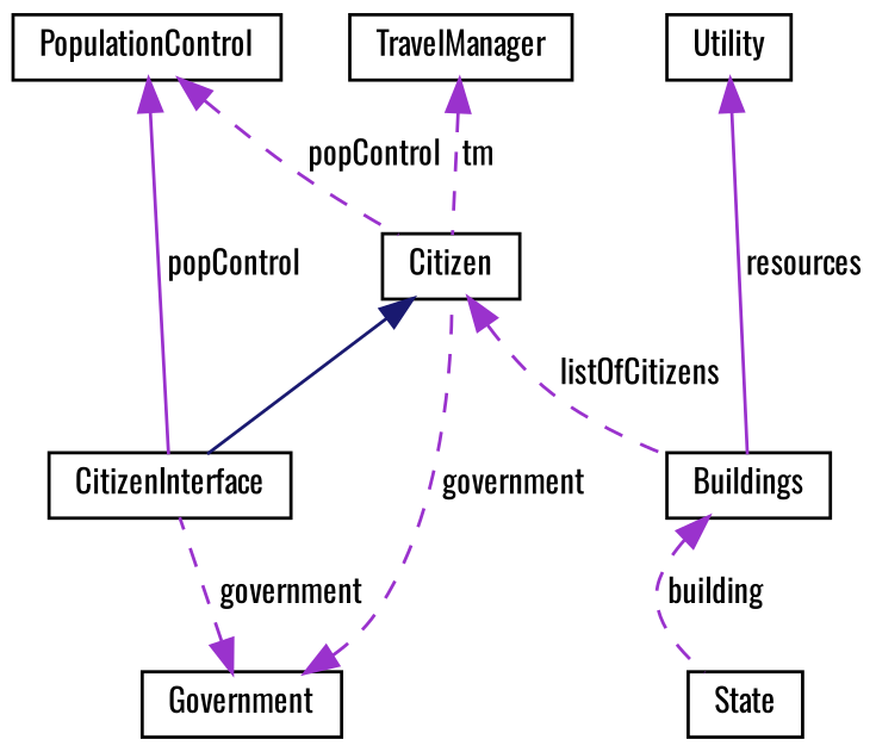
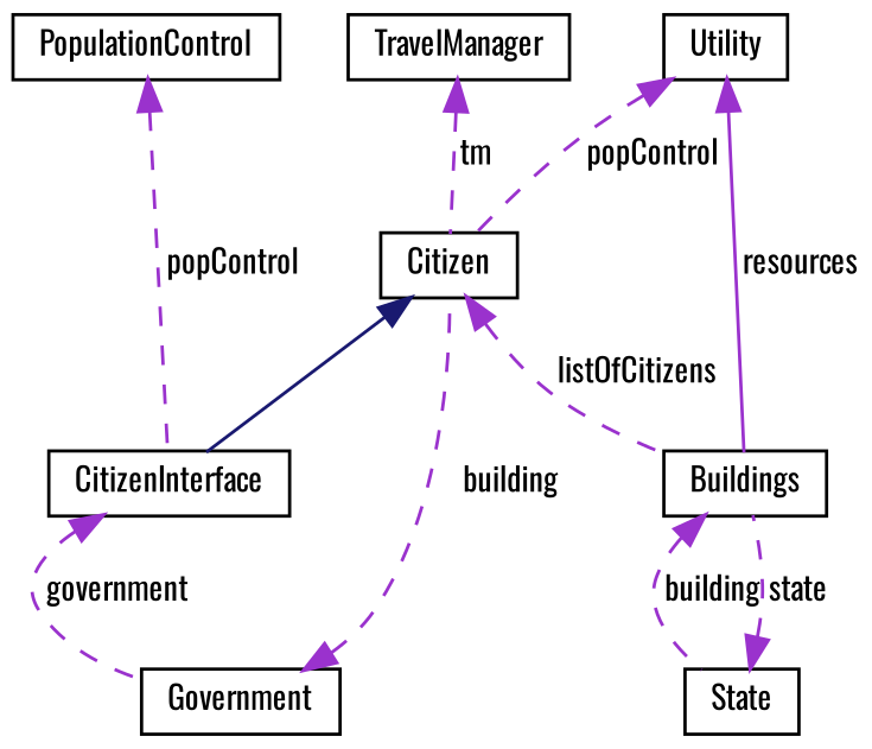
  digraph {
    fontname=Oswald
    node [color=black fillcolor=white fontname=Oswald fontsize=10 shape=record style=filled]
    edge [color=darkorchid3 dir=back fontname=Oswald fontsize=10 labelfontname=Helvetica labelfontsize=10 style=dashed]
    n1 [height=0.2 label=Buildings width=0.4]
    n2 [height=0.2 label=State width=0.4]
    n3 [height=0.2 label=Citizen width=0.4]
    n4 [height=0.2 label=CitizenInterface width=0.4]
    n5 [height=0.2 label=Government width=0.4]
    n6 [height=0.2 label=PopulationControl width=0.4]
    n7 [height=0.2 label=TravelManager width=0.4]
    n8 [height=0.2 label=Utility width=0.4]
    n1 -> n2 [label=" building"]
+   n2 -> n1 [label=" state"]
    n3 -> n1 [label=" listOfCitizens"]
    n3 -> n4 [color=midnightblue style=solid]
-   n5 -> n3 [label=" government"]
-   n5 -> n4 [label=" government"]
-   n6 -> n3 [label=" popControl"]
-   n6 -> n4 [label=" popControl" style=solid]
+   n5 -> n3 [label=" building"]
+   n4 -> n5 [label=" government"]
+   n8 -> n3 [label=" popControl"]
+   n6 -> n4 [label=" popControl"]
    n7 -> n3 [label=" tm"]
    n8 -> n1 [label=" resources" style=solid]
  }
